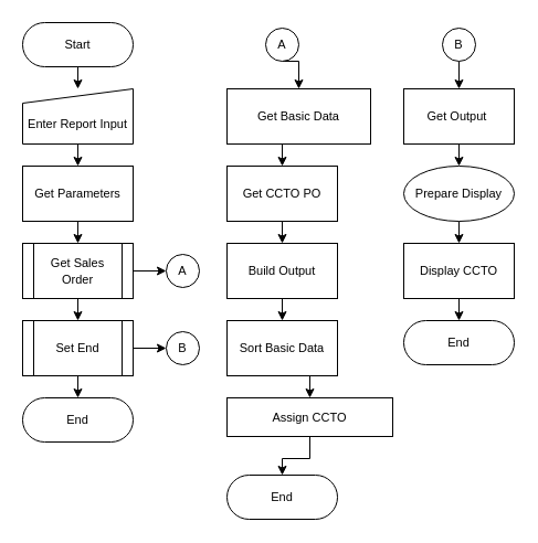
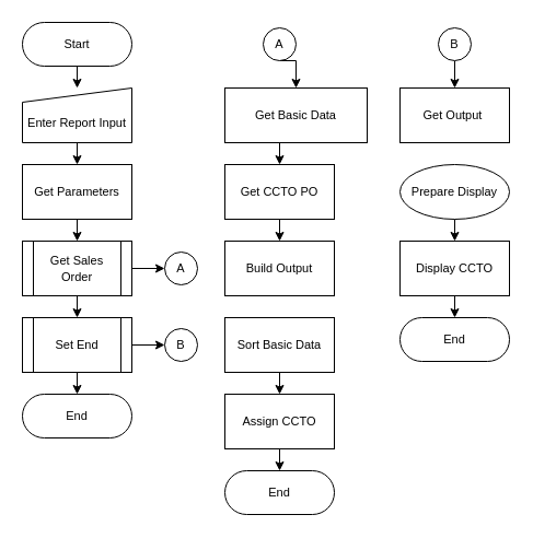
  <mxCell id="0" />
  <mxCell id="1" parent="0" />
  <mxCell id="2" style="edgeStyle=orthogonalEdgeStyle;rounded=0;orthogonalLoop=1;jettySize=auto;html=1;exitX=0.5;exitY=0.5;exitDx=0;exitDy=20;exitPerimeter=0;entryX=0.5;entryY=0;entryDx=0;entryDy=0;" parent="1" source="3" target="5" edge="1"><mxGeometry relative="1" as="geometry" /></mxCell>
  <mxCell id="3" value="Start" style="html=1;dashed=0;whiteSpace=wrap;shape=mxgraph.dfd.start;fontSize=11;" parent="1" vertex="1"><mxGeometry x="20" y="20" width="100" height="40" as="geometry" /></mxCell>
  <mxCell id="4" style="edgeStyle=orthogonalEdgeStyle;rounded=0;orthogonalLoop=1;jettySize=auto;html=1;exitX=0.5;exitY=1;exitDx=0;exitDy=0;entryX=0.5;entryY=0;entryDx=0;entryDy=0;" parent="1" source="5" target="7" edge="1"><mxGeometry relative="1" as="geometry" /></mxCell>
  <mxCell id="5" value="&lt;br&gt;Enter Report Input" style="shape=manualInput;whiteSpace=wrap;html=1;fontSize=11;size=13;" parent="1" vertex="1"><mxGeometry x="20" y="80" width="100" height="50" as="geometry" /></mxCell>
  <mxCell id="6" style="edgeStyle=orthogonalEdgeStyle;rounded=0;orthogonalLoop=1;jettySize=auto;html=1;exitX=0.5;exitY=1;exitDx=0;exitDy=0;entryX=0.5;entryY=0;entryDx=0;entryDy=0;" parent="1" source="7" edge="1"><mxGeometry relative="1" as="geometry"><mxPoint x="70" y="220" as="targetPoint" /></mxGeometry></mxCell>
  <mxCell id="7" value="Get Parameters" style="whiteSpace=wrap;html=1;strokeWidth=1;fontSize=11;" parent="1" vertex="1"><mxGeometry x="20" y="150" width="100" height="50" as="geometry" /></mxCell>
  <mxCell id="8" style="edgeStyle=orthogonalEdgeStyle;rounded=0;orthogonalLoop=1;jettySize=auto;html=1;exitX=0.5;exitY=1;exitDx=0;exitDy=0;entryX=0.5;entryY=0;entryDx=0;entryDy=0;" parent="1" edge="1"><mxGeometry relative="1" as="geometry"><mxPoint x="70" y="270" as="sourcePoint" /><mxPoint x="70" y="290" as="targetPoint" /></mxGeometry></mxCell>
  <mxCell id="9" style="edgeStyle=orthogonalEdgeStyle;rounded=0;orthogonalLoop=1;jettySize=auto;html=1;exitX=1;exitY=0.5;exitDx=0;exitDy=0;entryX=0;entryY=0.5;entryDx=0;entryDy=0;" parent="1" target="26" edge="1"><mxGeometry relative="1" as="geometry"><mxPoint x="120" y="315" as="sourcePoint" /></mxGeometry></mxCell>
  <mxCell id="10" value="End" style="html=1;dashed=0;whiteSpace=wrap;shape=mxgraph.dfd.start;fontSize=11;" parent="1" vertex="1"><mxGeometry x="20" y="360" width="100" height="40" as="geometry" /></mxCell>
  <mxCell id="11" style="edgeStyle=orthogonalEdgeStyle;rounded=0;orthogonalLoop=1;jettySize=auto;html=1;exitX=0.5;exitY=1;exitDx=0;exitDy=0;entryX=0.5;entryY=0.5;entryDx=0;entryDy=-20;entryPerimeter=0;" parent="1" target="10" edge="1"><mxGeometry relative="1" as="geometry"><mxPoint x="70" y="340" as="sourcePoint" /></mxGeometry></mxCell>
  <mxCell id="12" style="edgeStyle=orthogonalEdgeStyle;rounded=0;orthogonalLoop=1;jettySize=auto;html=1;exitX=1;exitY=0.5;exitDx=0;exitDy=0;entryX=0;entryY=0.5;entryDx=0;entryDy=0;" parent="1" source="13" target="14" edge="1"><mxGeometry relative="1" as="geometry" /></mxCell>
  <mxCell id="13" value="&lt;font style=&quot;font-size: 11px;&quot;&gt;Get Sales Order&lt;/font&gt;" style="shape=process;whiteSpace=wrap;html=1;backgroundOutline=1;" parent="1" vertex="1"><mxGeometry x="20" y="220" width="100" height="50" as="geometry" /></mxCell>
  <mxCell id="14" value="&lt;font style=&quot;font-size: 11px;&quot;&gt;A&lt;/font&gt;" style="ellipse;whiteSpace=wrap;html=1;aspect=fixed;" parent="1" vertex="1"><mxGeometry x="150" y="230" width="30" height="30" as="geometry" /></mxCell>
  <mxCell id="15" style="edgeStyle=orthogonalEdgeStyle;rounded=0;orthogonalLoop=1;jettySize=auto;html=1;exitX=0.5;exitY=1;exitDx=0;exitDy=0;entryX=0.5;entryY=0;entryDx=0;entryDy=0;" parent="1" source="16" target="18" edge="1"><mxGeometry relative="1" as="geometry" /></mxCell>
  <mxCell id="16" value="&lt;font style=&quot;font-size: 11px;&quot;&gt;A&lt;/font&gt;" style="ellipse;whiteSpace=wrap;html=1;aspect=fixed;" parent="1" vertex="1"><mxGeometry x="240" y="25" width="30" height="30" as="geometry" /></mxCell>
  <mxCell id="17" style="edgeStyle=orthogonalEdgeStyle;rounded=0;orthogonalLoop=1;jettySize=auto;html=1;exitX=0.5;exitY=1;exitDx=0;exitDy=0;entryX=0.5;entryY=0;entryDx=0;entryDy=0;" parent="1" source="18" target="20" edge="1"><mxGeometry relative="1" as="geometry" /></mxCell>
  <mxCell id="18" value="Get Basic Data" style="whiteSpace=wrap;html=1;strokeWidth=1;fontSize=11;" parent="1" vertex="1"><mxGeometry x="205" y="80" width="130" height="50" as="geometry" /></mxCell>
  <mxCell id="19" style="edgeStyle=orthogonalEdgeStyle;rounded=0;orthogonalLoop=1;jettySize=auto;html=1;exitX=0.5;exitY=1;exitDx=0;exitDy=0;entryX=0.5;entryY=0;entryDx=0;entryDy=0;" parent="1" source="20" target="22" edge="1"><mxGeometry relative="1" as="geometry" /></mxCell>
  <mxCell id="20" value="Get CCTO PO" style="whiteSpace=wrap;html=1;strokeWidth=1;fontSize=11;" parent="1" vertex="1"><mxGeometry x="205" y="150" width="100" height="50" as="geometry" /></mxCell>
- <mxCell id="21" style="edgeStyle=orthogonalEdgeStyle;rounded=0;orthogonalLoop=1;jettySize=auto;html=1;exitX=0.5;exitY=1;exitDx=0;exitDy=0;entryX=0.5;entryY=0;entryDx=0;entryDy=0;" parent="1" source="22" target="24" edge="1"><mxGeometry relative="1" as="geometry" /></mxCell>
  <mxCell id="22" value="Build Output" style="whiteSpace=wrap;html=1;strokeWidth=1;fontSize=11;" parent="1" vertex="1"><mxGeometry x="205" y="220" width="100" height="50" as="geometry" /></mxCell>
  <mxCell id="23" style="edgeStyle=orthogonalEdgeStyle;rounded=0;orthogonalLoop=1;jettySize=auto;html=1;exitX=0.5;exitY=1;exitDx=0;exitDy=0;entryX=0.5;entryY=0;entryDx=0;entryDy=0;" parent="1" source="24" target="25" edge="1"><mxGeometry relative="1" as="geometry" /></mxCell>
  <mxCell id="24" value="Sort Basic Data" style="whiteSpace=wrap;html=1;strokeWidth=1;fontSize=11;" parent="1" vertex="1"><mxGeometry x="205" y="290" width="100" height="50" as="geometry" /></mxCell>
- <mxCell id="25" value="Assign CCTO" style="whiteSpace=wrap;html=1;strokeWidth=1;fontSize=11;" parent="1" vertex="1"><mxGeometry x="205" y="360" width="150" height="35" as="geometry" /></mxCell>
+ <mxCell id="25" value="Assign CCTO" style="whiteSpace=wrap;html=1;strokeWidth=1;fontSize=11;" parent="1" vertex="1"><mxGeometry x="205" y="360" width="100" height="50" as="geometry" /></mxCell>
  <mxCell id="26" value="&lt;font style=&quot;font-size: 11px;&quot;&gt;B&lt;/font&gt;" style="ellipse;whiteSpace=wrap;html=1;aspect=fixed;" parent="1" vertex="1"><mxGeometry x="150" y="300" width="30" height="30" as="geometry" /></mxCell>
  <mxCell id="27" style="edgeStyle=orthogonalEdgeStyle;rounded=0;orthogonalLoop=1;jettySize=auto;html=1;exitX=0.5;exitY=1;exitDx=0;exitDy=0;entryX=0.5;entryY=0;entryDx=0;entryDy=0;" parent="1" source="28" target="30" edge="1"><mxGeometry relative="1" as="geometry" /></mxCell>
  <mxCell id="28" value="&lt;font style=&quot;font-size: 11px;&quot;&gt;B&lt;/font&gt;" style="ellipse;whiteSpace=wrap;html=1;aspect=fixed;" parent="1" vertex="1"><mxGeometry x="400" y="25" width="30" height="30" as="geometry" /></mxCell>
- <mxCell id="29" style="edgeStyle=orthogonalEdgeStyle;rounded=0;orthogonalLoop=1;jettySize=auto;html=1;exitX=0.5;exitY=1;exitDx=0;exitDy=0;entryX=0.5;entryY=0;entryDx=0;entryDy=0;" parent="1" source="30" target="32" edge="1"><mxGeometry relative="1" as="geometry" /></mxCell>
  <mxCell id="30" value="Get Output&amp;nbsp;" style="whiteSpace=wrap;html=1;strokeWidth=1;fontSize=11;" parent="1" vertex="1"><mxGeometry x="365" y="80" width="100" height="50" as="geometry" /></mxCell>
  <mxCell id="31" style="edgeStyle=orthogonalEdgeStyle;rounded=0;orthogonalLoop=1;jettySize=auto;html=1;exitX=0.5;exitY=1;exitDx=0;exitDy=0;entryX=0.5;entryY=0;entryDx=0;entryDy=0;" parent="1" source="32" target="33" edge="1"><mxGeometry relative="1" as="geometry" /></mxCell>
  <mxCell id="32" value="Prepare Display" style="ellipse;whiteSpace=wrap;html=1;strokeWidth=1;fontSize=11;" parent="1" vertex="1"><mxGeometry x="365" y="150" width="100" height="50" as="geometry" /></mxCell>
  <mxCell id="33" value="Display CCTO" style="whiteSpace=wrap;html=1;strokeWidth=1;fontSize=11;" parent="1" vertex="1"><mxGeometry x="365" y="220" width="100" height="50" as="geometry" /></mxCell>
  <mxCell id="34" value="End" style="html=1;dashed=0;whiteSpace=wrap;shape=mxgraph.dfd.start;fontSize=11;" parent="1" vertex="1"><mxGeometry x="205" y="430" width="100" height="40" as="geometry" /></mxCell>
  <mxCell id="35" style="edgeStyle=orthogonalEdgeStyle;rounded=0;orthogonalLoop=1;jettySize=auto;html=1;exitX=0.5;exitY=1;exitDx=0;exitDy=0;entryX=0.5;entryY=0.5;entryDx=0;entryDy=-20;entryPerimeter=0;" parent="1" source="25" target="34" edge="1"><mxGeometry relative="1" as="geometry" /></mxCell>
  <mxCell id="36" value="End" style="html=1;dashed=0;whiteSpace=wrap;shape=mxgraph.dfd.start;fontSize=11;" parent="1" vertex="1"><mxGeometry x="365" y="290" width="100" height="40" as="geometry" /></mxCell>
  <mxCell id="37" style="edgeStyle=orthogonalEdgeStyle;rounded=0;orthogonalLoop=1;jettySize=auto;html=1;exitX=0.5;exitY=1;exitDx=0;exitDy=0;entryX=0.5;entryY=0.5;entryDx=0;entryDy=-20;entryPerimeter=0;" parent="1" source="33" target="36" edge="1"><mxGeometry relative="1" as="geometry" /></mxCell>
  <mxCell id="38" value="&lt;font style=&quot;font-size: 11px;&quot;&gt;Set End&lt;/font&gt;" style="shape=process;whiteSpace=wrap;html=1;backgroundOutline=1;" vertex="1" parent="1"><mxGeometry x="20" y="290" width="100" height="50" as="geometry" /></mxCell>
